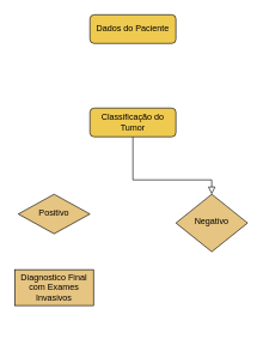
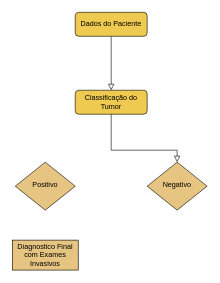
  <mxCell id="0" />
  <mxCell id="1" parent="0" />
+ <mxCell id="2" value="" style="rounded=0;html=1;jettySize=auto;orthogonalLoop=1;fontSize=11;endArrow=block;endFill=0;endSize=8;strokeWidth=1;shadow=0;labelBackgroundColor=none;edgeStyle=orthogonalEdgeStyle;entryX=0.5;entryY=0;entryDx=0;entryDy=0;" parent="1" source="3" target="5" edge="1"><mxGeometry relative="1" as="geometry" /></mxCell>
  <mxCell id="3" value="Dados do Paciente" style="rounded=1;whiteSpace=wrap;html=1;fontSize=12;glass=0;strokeWidth=1;shadow=0;fillColor=#EFCA50;" parent="1" vertex="1"><mxGeometry x="125" y="20" width="120" height="40" as="geometry" /></mxCell>
- <mxCell id="4" value="Positivo" style="rhombus;whiteSpace=wrap;html=1;shadow=0;fontFamily=Helvetica;fontSize=12;align=center;strokeWidth=1;spacing=6;spacingTop=-4;fillColor=#E6C481;" parent="1" vertex="1"><mxGeometry x="25" y="270" width="100" height="55" as="geometry" /></mxCell>
+ <mxCell id="4" value="Positivo" style="rhombus;whiteSpace=wrap;html=1;shadow=0;fontFamily=Helvetica;fontSize=12;align=center;strokeWidth=1;spacing=6;spacingTop=-4;fillColor=#E6C481;" parent="1" vertex="1"><mxGeometry x="25" y="270" width="100" height="80" as="geometry" /></mxCell>
  <mxCell id="5" value="Classificação do Tumor" style="rounded=1;whiteSpace=wrap;html=1;fontSize=12;glass=0;strokeWidth=1;shadow=0;fillColor=#EFCA50;" parent="1" vertex="1"><mxGeometry x="125" y="150" width="120" height="40" as="geometry" /></mxCell>
  <mxCell id="6" value="Negativo" style="rhombus;whiteSpace=wrap;html=1;shadow=0;fontFamily=Helvetica;fontSize=12;align=center;strokeWidth=1;spacing=6;spacingTop=-4;fillColor=#E6C481;" vertex="1" parent="1"><mxGeometry x="245" y="270" width="100" height="80" as="geometry" /></mxCell>
  <mxCell id="7" value="" style="rounded=0;html=1;jettySize=auto;orthogonalLoop=1;fontSize=11;endArrow=block;endFill=0;endSize=8;strokeWidth=1;shadow=0;labelBackgroundColor=none;edgeStyle=orthogonalEdgeStyle;" edge="1" parent="1" target="6"><mxGeometry relative="1" as="geometry"><mxPoint x="185" y="190" as="sourcePoint" /><mxPoint x="105" y="340" as="targetPoint" /><Array as="points"><mxPoint x="185" y="250" /></Array></mxGeometry></mxCell>
- <mxCell id="8" value="Diagnostico Final com Exames Invasivos" style="rounded=0;whiteSpace=wrap;html=1;fillColor=#E6C481;" vertex="1" parent="1"><mxGeometry x="20" y="375" width="110" height="50" as="geometry" /></mxCell>
+ <mxCell id="8" value="Diagnostico Final com Exames Invasivos" style="rounded=0;whiteSpace=wrap;html=1;fillColor=#E6C481;" vertex="1" parent="1"><mxGeometry x="20" y="400" width="110" height="50" as="geometry" /></mxCell>
